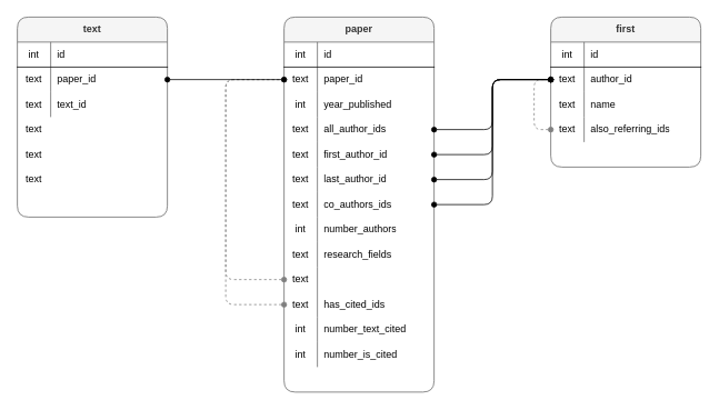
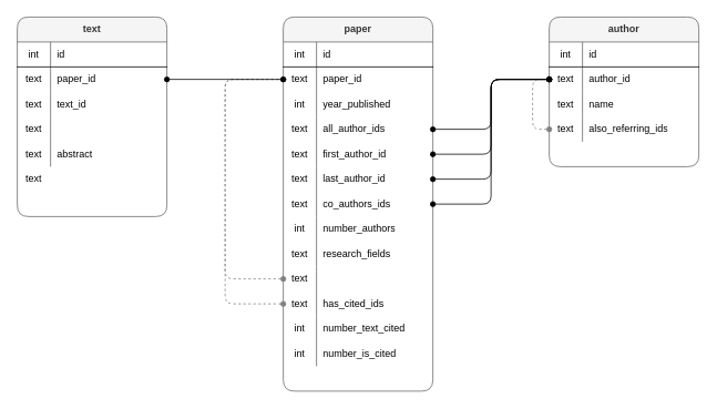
  <mxCell id="0" />
  <mxCell id="1" parent="0" />
  <mxCell id="2" value="text" style="shape=table;html=1;whiteSpace=wrap;startSize=30;container=1;collapsible=0;childLayout=tableLayout;fixedRows=1;rowLines=0;fontStyle=1;align=center;rounded=1;fillColor=#f5f5f5;strokeColor=#666666;fontColor=#333333;" parent="1" vertex="1"><mxGeometry x="20" y="20" width="180" height="240" as="geometry" /></mxCell>
  <mxCell id="3" value="" style="shape=partialRectangle;html=1;whiteSpace=wrap;collapsible=0;dropTarget=0;pointerEvents=0;fillColor=none;top=0;left=0;bottom=1;right=0;points=[[0,0.5],[1,0.5]];portConstraint=eastwest;" parent="2" vertex="1"><mxGeometry y="30" width="180" height="30" as="geometry" /></mxCell>
  <mxCell id="4" value="int" style="shape=partialRectangle;html=1;whiteSpace=wrap;connectable=0;fillColor=none;top=0;left=0;bottom=0;right=0;overflow=hidden;" parent="3" vertex="1"><mxGeometry width="40" height="30" as="geometry" /></mxCell>
  <mxCell id="5" value="id" style="shape=partialRectangle;html=1;whiteSpace=wrap;connectable=0;fillColor=none;top=0;left=0;bottom=0;right=0;align=left;spacingLeft=6;overflow=hidden;" parent="3" vertex="1"><mxGeometry x="40" width="140" height="30" as="geometry" /></mxCell>
  <mxCell id="6" value="" style="shape=partialRectangle;html=1;whiteSpace=wrap;collapsible=0;dropTarget=0;pointerEvents=0;fillColor=none;top=0;left=0;bottom=0;right=0;points=[[0,0.5],[1,0.5]];portConstraint=eastwest;" parent="2" vertex="1"><mxGeometry y="60" width="180" height="30" as="geometry" /></mxCell>
  <mxCell id="7" value="text" style="shape=partialRectangle;html=1;whiteSpace=wrap;connectable=0;fillColor=none;top=0;left=0;bottom=0;right=0;overflow=hidden;" parent="6" vertex="1"><mxGeometry width="40" height="30" as="geometry" /></mxCell>
  <mxCell id="8" value="paper_id" style="shape=partialRectangle;html=1;whiteSpace=wrap;connectable=0;fillColor=none;top=0;left=0;bottom=0;right=0;align=left;spacingLeft=6;overflow=hidden;" parent="6" vertex="1"><mxGeometry x="40" width="140" height="30" as="geometry" /></mxCell>
  <mxCell id="9" value="" style="shape=partialRectangle;html=1;whiteSpace=wrap;collapsible=0;dropTarget=0;pointerEvents=0;fillColor=none;top=0;left=0;bottom=0;right=0;points=[[0,0.5],[1,0.5]];portConstraint=eastwest;" parent="2" vertex="1"><mxGeometry y="90" width="180" height="30" as="geometry" /></mxCell>
  <mxCell id="10" value="text" style="shape=partialRectangle;html=1;whiteSpace=wrap;connectable=0;fillColor=none;top=0;left=0;bottom=0;right=0;overflow=hidden;" parent="9" vertex="1"><mxGeometry width="40" height="30" as="geometry" /></mxCell>
  <mxCell id="11" value="text_id" style="shape=partialRectangle;html=1;whiteSpace=wrap;connectable=0;fillColor=none;top=0;left=0;bottom=0;right=0;align=left;spacingLeft=6;overflow=hidden;" parent="9" vertex="1"><mxGeometry x="40" width="140" height="30" as="geometry" /></mxCell>
  <mxCell id="12" value="" style="shape=partialRectangle;html=1;whiteSpace=wrap;collapsible=0;dropTarget=0;pointerEvents=0;fillColor=none;top=0;left=0;bottom=0;right=0;points=[[0,0.5],[1,0.5]];portConstraint=eastwest;" parent="2" vertex="1"><mxGeometry y="120" width="180" height="30" as="geometry" /></mxCell>
  <mxCell id="13" value="text" style="shape=partialRectangle;html=1;whiteSpace=wrap;connectable=0;fillColor=none;top=0;left=0;bottom=0;right=0;overflow=hidden;" parent="12" vertex="1"><mxGeometry width="40" height="30" as="geometry" /></mxCell>
  <mxCell id="14" value="" style="shape=partialRectangle;html=1;whiteSpace=wrap;collapsible=0;dropTarget=0;pointerEvents=0;fillColor=none;top=0;left=0;bottom=0;right=0;points=[[0,0.5],[1,0.5]];portConstraint=eastwest;" parent="2" vertex="1"><mxGeometry y="150" width="180" height="30" as="geometry" /></mxCell>
  <mxCell id="15" value="text" style="shape=partialRectangle;html=1;whiteSpace=wrap;connectable=0;fillColor=none;top=0;left=0;bottom=0;right=0;overflow=hidden;" parent="14" vertex="1"><mxGeometry width="40" height="30" as="geometry" /></mxCell>
+ <mxCell id="16" value="abstract" style="shape=partialRectangle;html=1;whiteSpace=wrap;connectable=0;fillColor=none;top=0;left=0;bottom=0;right=0;align=left;spacingLeft=6;overflow=hidden;" parent="14" vertex="1"><mxGeometry x="40" width="140" height="30" as="geometry" /></mxCell>
  <mxCell id="17" value="" style="shape=partialRectangle;html=1;whiteSpace=wrap;collapsible=0;dropTarget=0;pointerEvents=0;fillColor=none;top=0;left=0;bottom=0;right=0;points=[[0,0.5],[1,0.5]];portConstraint=eastwest;" parent="2" vertex="1"><mxGeometry y="180" width="180" height="30" as="geometry" /></mxCell>
  <mxCell id="18" value="text" style="shape=partialRectangle;html=1;whiteSpace=wrap;connectable=0;fillColor=none;top=0;left=0;bottom=0;right=0;overflow=hidden;" parent="17" vertex="1"><mxGeometry width="40" height="30" as="geometry" /></mxCell>
- <mxCell id="19" value="first" style="shape=table;html=1;whiteSpace=wrap;startSize=30;container=1;collapsible=0;childLayout=tableLayout;fixedRows=1;rowLines=0;fontStyle=1;align=center;rounded=1;fillColor=#f5f5f5;strokeColor=#666666;fontColor=#333333;" parent="1" vertex="1"><mxGeometry x="660" y="20" width="180" height="180" as="geometry" /></mxCell>
+ <mxCell id="19" value="author" style="shape=table;html=1;whiteSpace=wrap;startSize=30;container=1;collapsible=0;childLayout=tableLayout;fixedRows=1;rowLines=0;fontStyle=1;align=center;rounded=1;fillColor=#f5f5f5;strokeColor=#666666;fontColor=#333333;" parent="1" vertex="1"><mxGeometry x="660" y="20" width="180" height="180" as="geometry" /></mxCell>
  <mxCell id="20" value="" style="shape=partialRectangle;html=1;whiteSpace=wrap;collapsible=0;dropTarget=0;pointerEvents=0;fillColor=none;top=0;left=0;bottom=1;right=0;points=[[0,0.5],[1,0.5]];portConstraint=eastwest;" parent="19" vertex="1"><mxGeometry y="30" width="180" height="30" as="geometry" /></mxCell>
  <mxCell id="21" value="int" style="shape=partialRectangle;html=1;whiteSpace=wrap;connectable=0;fillColor=none;top=0;left=0;bottom=0;right=0;overflow=hidden;" parent="20" vertex="1"><mxGeometry width="40" height="30" as="geometry" /></mxCell>
  <mxCell id="22" value="id" style="shape=partialRectangle;html=1;whiteSpace=wrap;connectable=0;fillColor=none;top=0;left=0;bottom=0;right=0;align=left;spacingLeft=6;overflow=hidden;" parent="20" vertex="1"><mxGeometry x="40" width="140" height="30" as="geometry" /></mxCell>
  <mxCell id="23" value="" style="shape=partialRectangle;html=1;whiteSpace=wrap;collapsible=0;dropTarget=0;pointerEvents=0;fillColor=none;top=0;left=0;bottom=0;right=0;points=[[0,0.5],[1,0.5]];portConstraint=eastwest;" parent="19" vertex="1"><mxGeometry y="60" width="180" height="30" as="geometry" /></mxCell>
  <mxCell id="24" value="text" style="shape=partialRectangle;html=1;whiteSpace=wrap;connectable=0;fillColor=none;top=0;left=0;bottom=0;right=0;overflow=hidden;" parent="23" vertex="1"><mxGeometry width="40" height="30" as="geometry" /></mxCell>
  <mxCell id="25" value="author_id" style="shape=partialRectangle;html=1;whiteSpace=wrap;connectable=0;fillColor=none;top=0;left=0;bottom=0;right=0;align=left;spacingLeft=6;overflow=hidden;" parent="23" vertex="1"><mxGeometry x="40" width="140" height="30" as="geometry" /></mxCell>
  <mxCell id="26" value="" style="shape=partialRectangle;html=1;whiteSpace=wrap;collapsible=0;dropTarget=0;pointerEvents=0;fillColor=none;top=0;left=0;bottom=0;right=0;points=[[0,0.5],[1,0.5]];portConstraint=eastwest;" parent="19" vertex="1"><mxGeometry y="90" width="180" height="30" as="geometry" /></mxCell>
  <mxCell id="27" value="text" style="shape=partialRectangle;html=1;whiteSpace=wrap;connectable=0;fillColor=none;top=0;left=0;bottom=0;right=0;overflow=hidden;" parent="26" vertex="1"><mxGeometry width="40" height="30" as="geometry" /></mxCell>
  <mxCell id="28" value="name" style="shape=partialRectangle;html=1;whiteSpace=wrap;connectable=0;fillColor=none;top=0;left=0;bottom=0;right=0;align=left;spacingLeft=6;overflow=hidden;" parent="26" vertex="1"><mxGeometry x="40" width="140" height="30" as="geometry" /></mxCell>
  <mxCell id="29" style="edgeStyle=orthogonalEdgeStyle;rounded=1;orthogonalLoop=1;jettySize=auto;html=1;entryX=0;entryY=0.5;entryDx=0;entryDy=0;startArrow=oval;startFill=1;endArrow=oval;endFill=1;dashed=1;strokeColor=#808080;" parent="19" source="30" target="23" edge="1"><mxGeometry relative="1" as="geometry" /></mxCell>
  <mxCell id="30" value="" style="shape=partialRectangle;html=1;whiteSpace=wrap;collapsible=0;dropTarget=0;pointerEvents=0;fillColor=none;top=0;left=0;bottom=0;right=0;points=[[0,0.5],[1,0.5]];portConstraint=eastwest;" parent="19" vertex="1"><mxGeometry y="120" width="180" height="30" as="geometry" /></mxCell>
  <mxCell id="31" value="text" style="shape=partialRectangle;html=1;whiteSpace=wrap;connectable=0;fillColor=none;top=0;left=0;bottom=0;right=0;overflow=hidden;" parent="30" vertex="1"><mxGeometry width="40" height="30" as="geometry" /></mxCell>
  <mxCell id="32" value="also_referring_ids" style="shape=partialRectangle;html=1;whiteSpace=wrap;connectable=0;fillColor=none;top=0;left=0;bottom=0;right=0;align=left;spacingLeft=6;overflow=hidden;" parent="30" vertex="1"><mxGeometry x="40" width="140" height="30" as="geometry" /></mxCell>
  <mxCell id="33" value="paper" style="shape=table;html=1;whiteSpace=wrap;startSize=30;container=1;collapsible=0;childLayout=tableLayout;fixedRows=1;rowLines=0;fontStyle=1;align=center;fillColor=#f5f5f5;strokeColor=#666666;fontColor=#333333;rounded=1;" parent="1" vertex="1"><mxGeometry x="340" y="20" width="180" height="450" as="geometry" /></mxCell>
  <mxCell id="34" value="" style="shape=partialRectangle;html=1;whiteSpace=wrap;collapsible=0;dropTarget=0;pointerEvents=0;fillColor=none;top=0;left=0;bottom=1;right=0;points=[[0,0.5],[1,0.5]];portConstraint=eastwest;" parent="33" vertex="1"><mxGeometry y="30" width="180" height="30" as="geometry" /></mxCell>
  <mxCell id="35" value="int" style="shape=partialRectangle;html=1;whiteSpace=wrap;connectable=0;fillColor=none;top=0;left=0;bottom=0;right=0;overflow=hidden;" parent="34" vertex="1"><mxGeometry width="40" height="30" as="geometry" /></mxCell>
  <mxCell id="36" value="id" style="shape=partialRectangle;html=1;whiteSpace=wrap;connectable=0;fillColor=none;top=0;left=0;bottom=0;right=0;align=left;spacingLeft=6;overflow=hidden;" parent="34" vertex="1"><mxGeometry x="40" width="140" height="30" as="geometry" /></mxCell>
  <mxCell id="37" value="" style="shape=partialRectangle;html=1;whiteSpace=wrap;collapsible=0;dropTarget=0;pointerEvents=0;fillColor=none;top=0;left=0;bottom=0;right=0;points=[[0,0.5],[1,0.5]];portConstraint=eastwest;" parent="33" vertex="1"><mxGeometry y="60" width="180" height="30" as="geometry" /></mxCell>
  <mxCell id="38" value="text" style="shape=partialRectangle;html=1;whiteSpace=wrap;connectable=0;fillColor=none;top=0;left=0;bottom=0;right=0;overflow=hidden;" parent="37" vertex="1"><mxGeometry width="40" height="30" as="geometry" /></mxCell>
  <mxCell id="39" value="paper_id" style="shape=partialRectangle;html=1;whiteSpace=wrap;connectable=0;fillColor=none;top=0;left=0;bottom=0;right=0;align=left;spacingLeft=6;overflow=hidden;" parent="37" vertex="1"><mxGeometry x="40" width="140" height="30" as="geometry" /></mxCell>
  <mxCell id="40" value="" style="shape=partialRectangle;html=1;whiteSpace=wrap;collapsible=0;dropTarget=0;pointerEvents=0;fillColor=none;top=0;left=0;bottom=0;right=0;points=[[0,0.5],[1,0.5]];portConstraint=eastwest;" parent="33" vertex="1"><mxGeometry y="90" width="180" height="30" as="geometry" /></mxCell>
  <mxCell id="41" value="int" style="shape=partialRectangle;html=1;whiteSpace=wrap;connectable=0;fillColor=none;top=0;left=0;bottom=0;right=0;overflow=hidden;" parent="40" vertex="1"><mxGeometry width="40" height="30" as="geometry" /></mxCell>
  <mxCell id="42" value="year_published" style="shape=partialRectangle;html=1;whiteSpace=wrap;connectable=0;fillColor=none;top=0;left=0;bottom=0;right=0;align=left;spacingLeft=6;overflow=hidden;" parent="40" vertex="1"><mxGeometry x="40" width="140" height="30" as="geometry" /></mxCell>
  <mxCell id="43" value="" style="shape=partialRectangle;html=1;whiteSpace=wrap;collapsible=0;dropTarget=0;pointerEvents=0;fillColor=none;top=0;left=0;bottom=0;right=0;points=[[0,0.5],[1,0.5]];portConstraint=eastwest;" parent="33" vertex="1"><mxGeometry y="120" width="180" height="30" as="geometry" /></mxCell>
  <mxCell id="44" value="text" style="shape=partialRectangle;html=1;whiteSpace=wrap;connectable=0;fillColor=none;top=0;left=0;bottom=0;right=0;overflow=hidden;" parent="43" vertex="1"><mxGeometry width="40" height="30" as="geometry" /></mxCell>
  <mxCell id="45" value="all_author_ids" style="shape=partialRectangle;html=1;whiteSpace=wrap;connectable=0;fillColor=none;top=0;left=0;bottom=0;right=0;align=left;spacingLeft=6;overflow=hidden;" parent="43" vertex="1"><mxGeometry x="40" width="140" height="30" as="geometry" /></mxCell>
  <mxCell id="46" value="" style="shape=partialRectangle;html=1;whiteSpace=wrap;collapsible=0;dropTarget=0;pointerEvents=0;fillColor=none;top=0;left=0;bottom=0;right=0;points=[[0,0.5],[1,0.5]];portConstraint=eastwest;" parent="33" vertex="1"><mxGeometry y="150" width="180" height="30" as="geometry" /></mxCell>
  <mxCell id="47" value="text" style="shape=partialRectangle;html=1;whiteSpace=wrap;connectable=0;fillColor=none;top=0;left=0;bottom=0;right=0;overflow=hidden;" parent="46" vertex="1"><mxGeometry width="40" height="30" as="geometry" /></mxCell>
  <mxCell id="48" value="first_author_id" style="shape=partialRectangle;html=1;whiteSpace=wrap;connectable=0;fillColor=none;top=0;left=0;bottom=0;right=0;align=left;spacingLeft=6;overflow=hidden;" parent="46" vertex="1"><mxGeometry x="40" width="140" height="30" as="geometry" /></mxCell>
  <mxCell id="49" value="" style="shape=partialRectangle;html=1;whiteSpace=wrap;collapsible=0;dropTarget=0;pointerEvents=0;fillColor=none;top=0;left=0;bottom=0;right=0;points=[[0,0.5],[1,0.5]];portConstraint=eastwest;" parent="33" vertex="1"><mxGeometry y="180" width="180" height="30" as="geometry" /></mxCell>
  <mxCell id="50" value="text" style="shape=partialRectangle;html=1;whiteSpace=wrap;connectable=0;fillColor=none;top=0;left=0;bottom=0;right=0;overflow=hidden;" parent="49" vertex="1"><mxGeometry width="40" height="30" as="geometry" /></mxCell>
  <mxCell id="51" value="last_author_id" style="shape=partialRectangle;html=1;whiteSpace=wrap;connectable=0;fillColor=none;top=0;left=0;bottom=0;right=0;align=left;spacingLeft=6;overflow=hidden;" parent="49" vertex="1"><mxGeometry x="40" width="140" height="30" as="geometry" /></mxCell>
  <mxCell id="52" value="" style="shape=partialRectangle;html=1;whiteSpace=wrap;collapsible=0;dropTarget=0;pointerEvents=0;fillColor=none;top=0;left=0;bottom=0;right=0;points=[[0,0.5],[1,0.5]];portConstraint=eastwest;" parent="33" vertex="1"><mxGeometry y="210" width="180" height="30" as="geometry" /></mxCell>
  <mxCell id="53" value="text" style="shape=partialRectangle;html=1;whiteSpace=wrap;connectable=0;fillColor=none;top=0;left=0;bottom=0;right=0;overflow=hidden;" parent="52" vertex="1"><mxGeometry width="40" height="30" as="geometry" /></mxCell>
  <mxCell id="54" value="co_authors_ids" style="shape=partialRectangle;html=1;whiteSpace=wrap;connectable=0;fillColor=none;top=0;left=0;bottom=0;right=0;align=left;spacingLeft=6;overflow=hidden;" parent="52" vertex="1"><mxGeometry x="40" width="140" height="30" as="geometry" /></mxCell>
  <mxCell id="55" value="" style="shape=partialRectangle;html=1;whiteSpace=wrap;collapsible=0;dropTarget=0;pointerEvents=0;fillColor=none;top=0;left=0;bottom=0;right=0;points=[[0,0.5],[1,0.5]];portConstraint=eastwest;" parent="33" vertex="1"><mxGeometry y="240" width="180" height="30" as="geometry" /></mxCell>
  <mxCell id="56" value="int" style="shape=partialRectangle;html=1;whiteSpace=wrap;connectable=0;fillColor=none;top=0;left=0;bottom=0;right=0;overflow=hidden;" parent="55" vertex="1"><mxGeometry width="40" height="30" as="geometry" /></mxCell>
  <mxCell id="57" value="number_authors" style="shape=partialRectangle;html=1;whiteSpace=wrap;connectable=0;fillColor=none;top=0;left=0;bottom=0;right=0;align=left;spacingLeft=6;overflow=hidden;" parent="55" vertex="1"><mxGeometry x="40" width="140" height="30" as="geometry" /></mxCell>
  <mxCell id="58" value="" style="shape=partialRectangle;html=1;whiteSpace=wrap;collapsible=0;dropTarget=0;pointerEvents=0;fillColor=none;top=0;left=0;bottom=0;right=0;points=[[0,0.5],[1,0.5]];portConstraint=eastwest;" parent="33" vertex="1"><mxGeometry y="270" width="180" height="30" as="geometry" /></mxCell>
  <mxCell id="59" value="text" style="shape=partialRectangle;html=1;whiteSpace=wrap;connectable=0;fillColor=none;top=0;left=0;bottom=0;right=0;overflow=hidden;" parent="58" vertex="1"><mxGeometry width="40" height="30" as="geometry" /></mxCell>
  <mxCell id="60" value="research_fields" style="shape=partialRectangle;html=1;whiteSpace=wrap;connectable=0;fillColor=none;top=0;left=0;bottom=0;right=0;align=left;spacingLeft=6;overflow=hidden;" parent="58" vertex="1"><mxGeometry x="40" width="140" height="30" as="geometry" /></mxCell>
  <mxCell id="61" style="edgeStyle=orthogonalEdgeStyle;rounded=1;orthogonalLoop=1;jettySize=auto;html=1;entryX=0;entryY=0.5;entryDx=0;entryDy=0;startArrow=oval;startFill=1;endArrow=oval;endFill=1;dashed=1;fillColor=#f5f5f5;strokeColor=#808080;exitX=0;exitY=0.5;exitDx=0;exitDy=0;" parent="33" source="65" target="37" edge="1"><mxGeometry relative="1" as="geometry"><Array as="points"><mxPoint x="-70" y="345" /><mxPoint x="-70" y="75" /></Array></mxGeometry></mxCell>
  <mxCell id="62" value="" style="shape=partialRectangle;html=1;whiteSpace=wrap;collapsible=0;dropTarget=0;pointerEvents=0;fillColor=none;top=0;left=0;bottom=0;right=0;points=[[0,0.5],[1,0.5]];portConstraint=eastwest;" parent="33" vertex="1"><mxGeometry y="300" width="180" height="30" as="geometry" /></mxCell>
  <mxCell id="63" value="text" style="shape=partialRectangle;html=1;whiteSpace=wrap;connectable=0;fillColor=none;top=0;left=0;bottom=0;right=0;overflow=hidden;" parent="62" vertex="1"><mxGeometry width="40" height="30" as="geometry" /></mxCell>
  <mxCell id="64" style="edgeStyle=orthogonalEdgeStyle;rounded=1;orthogonalLoop=1;jettySize=auto;html=1;entryX=0;entryY=0.5;entryDx=0;entryDy=0;startArrow=oval;startFill=1;endArrow=oval;endFill=1;dashed=1;strokeColor=#808080;exitX=0;exitY=0.5;exitDx=0;exitDy=0;" parent="33" source="62" target="37" edge="1"><mxGeometry relative="1" as="geometry"><Array as="points"><mxPoint x="-70" y="315" /><mxPoint x="-70" y="75" /></Array></mxGeometry></mxCell>
  <mxCell id="65" value="" style="shape=partialRectangle;html=1;whiteSpace=wrap;collapsible=0;dropTarget=0;pointerEvents=0;fillColor=none;top=0;left=0;bottom=0;right=0;points=[[0,0.5],[1,0.5]];portConstraint=eastwest;" parent="33" vertex="1"><mxGeometry y="330" width="180" height="30" as="geometry" /></mxCell>
  <mxCell id="66" value="text" style="shape=partialRectangle;html=1;whiteSpace=wrap;connectable=0;fillColor=none;top=0;left=0;bottom=0;right=0;overflow=hidden;" parent="65" vertex="1"><mxGeometry width="40" height="30" as="geometry" /></mxCell>
  <mxCell id="67" value="has_cited_ids" style="shape=partialRectangle;html=1;whiteSpace=wrap;connectable=0;fillColor=none;top=0;left=0;bottom=0;right=0;align=left;spacingLeft=6;overflow=hidden;" parent="65" vertex="1"><mxGeometry x="40" width="140" height="30" as="geometry" /></mxCell>
  <mxCell id="68" value="" style="shape=partialRectangle;html=1;whiteSpace=wrap;collapsible=0;dropTarget=0;pointerEvents=0;fillColor=none;top=0;left=0;bottom=0;right=0;points=[[0,0.5],[1,0.5]];portConstraint=eastwest;" vertex="1" parent="33"><mxGeometry y="360" width="180" height="30" as="geometry" /></mxCell>
  <mxCell id="69" value="int" style="shape=partialRectangle;html=1;whiteSpace=wrap;connectable=0;fillColor=none;top=0;left=0;bottom=0;right=0;overflow=hidden;" vertex="1" parent="68"><mxGeometry width="40" height="30" as="geometry" /></mxCell>
  <mxCell id="70" value="number_text_cited" style="shape=partialRectangle;html=1;whiteSpace=wrap;connectable=0;fillColor=none;top=0;left=0;bottom=0;right=0;align=left;spacingLeft=6;overflow=hidden;" vertex="1" parent="68"><mxGeometry x="40" width="140" height="30" as="geometry" /></mxCell>
  <mxCell id="71" value="" style="shape=partialRectangle;html=1;whiteSpace=wrap;collapsible=0;dropTarget=0;pointerEvents=0;fillColor=none;top=0;left=0;bottom=0;right=0;points=[[0,0.5],[1,0.5]];portConstraint=eastwest;" vertex="1" parent="33"><mxGeometry y="390" width="180" height="30" as="geometry" /></mxCell>
  <mxCell id="72" value="int" style="shape=partialRectangle;html=1;whiteSpace=wrap;connectable=0;fillColor=none;top=0;left=0;bottom=0;right=0;overflow=hidden;" vertex="1" parent="71"><mxGeometry width="40" height="30" as="geometry" /></mxCell>
  <mxCell id="73" value="number_is_cited" style="shape=partialRectangle;html=1;whiteSpace=wrap;connectable=0;fillColor=none;top=0;left=0;bottom=0;right=0;align=left;spacingLeft=6;overflow=hidden;" vertex="1" parent="71"><mxGeometry x="40" width="140" height="30" as="geometry" /></mxCell>
  <mxCell id="74" style="edgeStyle=orthogonalEdgeStyle;rounded=1;orthogonalLoop=1;jettySize=auto;html=1;entryX=0;entryY=0.5;entryDx=0;entryDy=0;startArrow=oval;startFill=1;endArrow=oval;endFill=1;" parent="1" source="43" target="23" edge="1"><mxGeometry relative="1" as="geometry" /></mxCell>
  <mxCell id="75" style="edgeStyle=orthogonalEdgeStyle;rounded=1;orthogonalLoop=1;jettySize=auto;html=1;entryX=0;entryY=0.5;entryDx=0;entryDy=0;startArrow=oval;startFill=1;endArrow=oval;endFill=1;" parent="1" source="6" target="37" edge="1"><mxGeometry relative="1" as="geometry" /></mxCell>
  <mxCell id="76" style="edgeStyle=orthogonalEdgeStyle;rounded=1;orthogonalLoop=1;jettySize=auto;html=1;exitX=1;exitY=0.5;exitDx=0;exitDy=0;entryX=0;entryY=0.5;entryDx=0;entryDy=0;startArrow=oval;startFill=1;endArrow=oval;endFill=1;" parent="1" source="46" target="23" edge="1"><mxGeometry relative="1" as="geometry" /></mxCell>
  <mxCell id="77" style="edgeStyle=orthogonalEdgeStyle;rounded=1;orthogonalLoop=1;jettySize=auto;html=1;startArrow=oval;startFill=1;endArrow=oval;endFill=1;entryX=0;entryY=0.5;entryDx=0;entryDy=0;" parent="1" source="49" target="23" edge="1"><mxGeometry relative="1" as="geometry"><mxPoint x="660" y="100" as="targetPoint" /><Array as="points"><mxPoint x="590" y="215" /><mxPoint x="590" y="95" /></Array></mxGeometry></mxCell>
  <mxCell id="78" style="edgeStyle=orthogonalEdgeStyle;rounded=1;orthogonalLoop=1;jettySize=auto;html=1;entryX=0;entryY=0.5;entryDx=0;entryDy=0;startArrow=oval;startFill=1;endArrow=oval;endFill=1;" parent="1" source="52" target="23" edge="1"><mxGeometry relative="1" as="geometry" /></mxCell>
